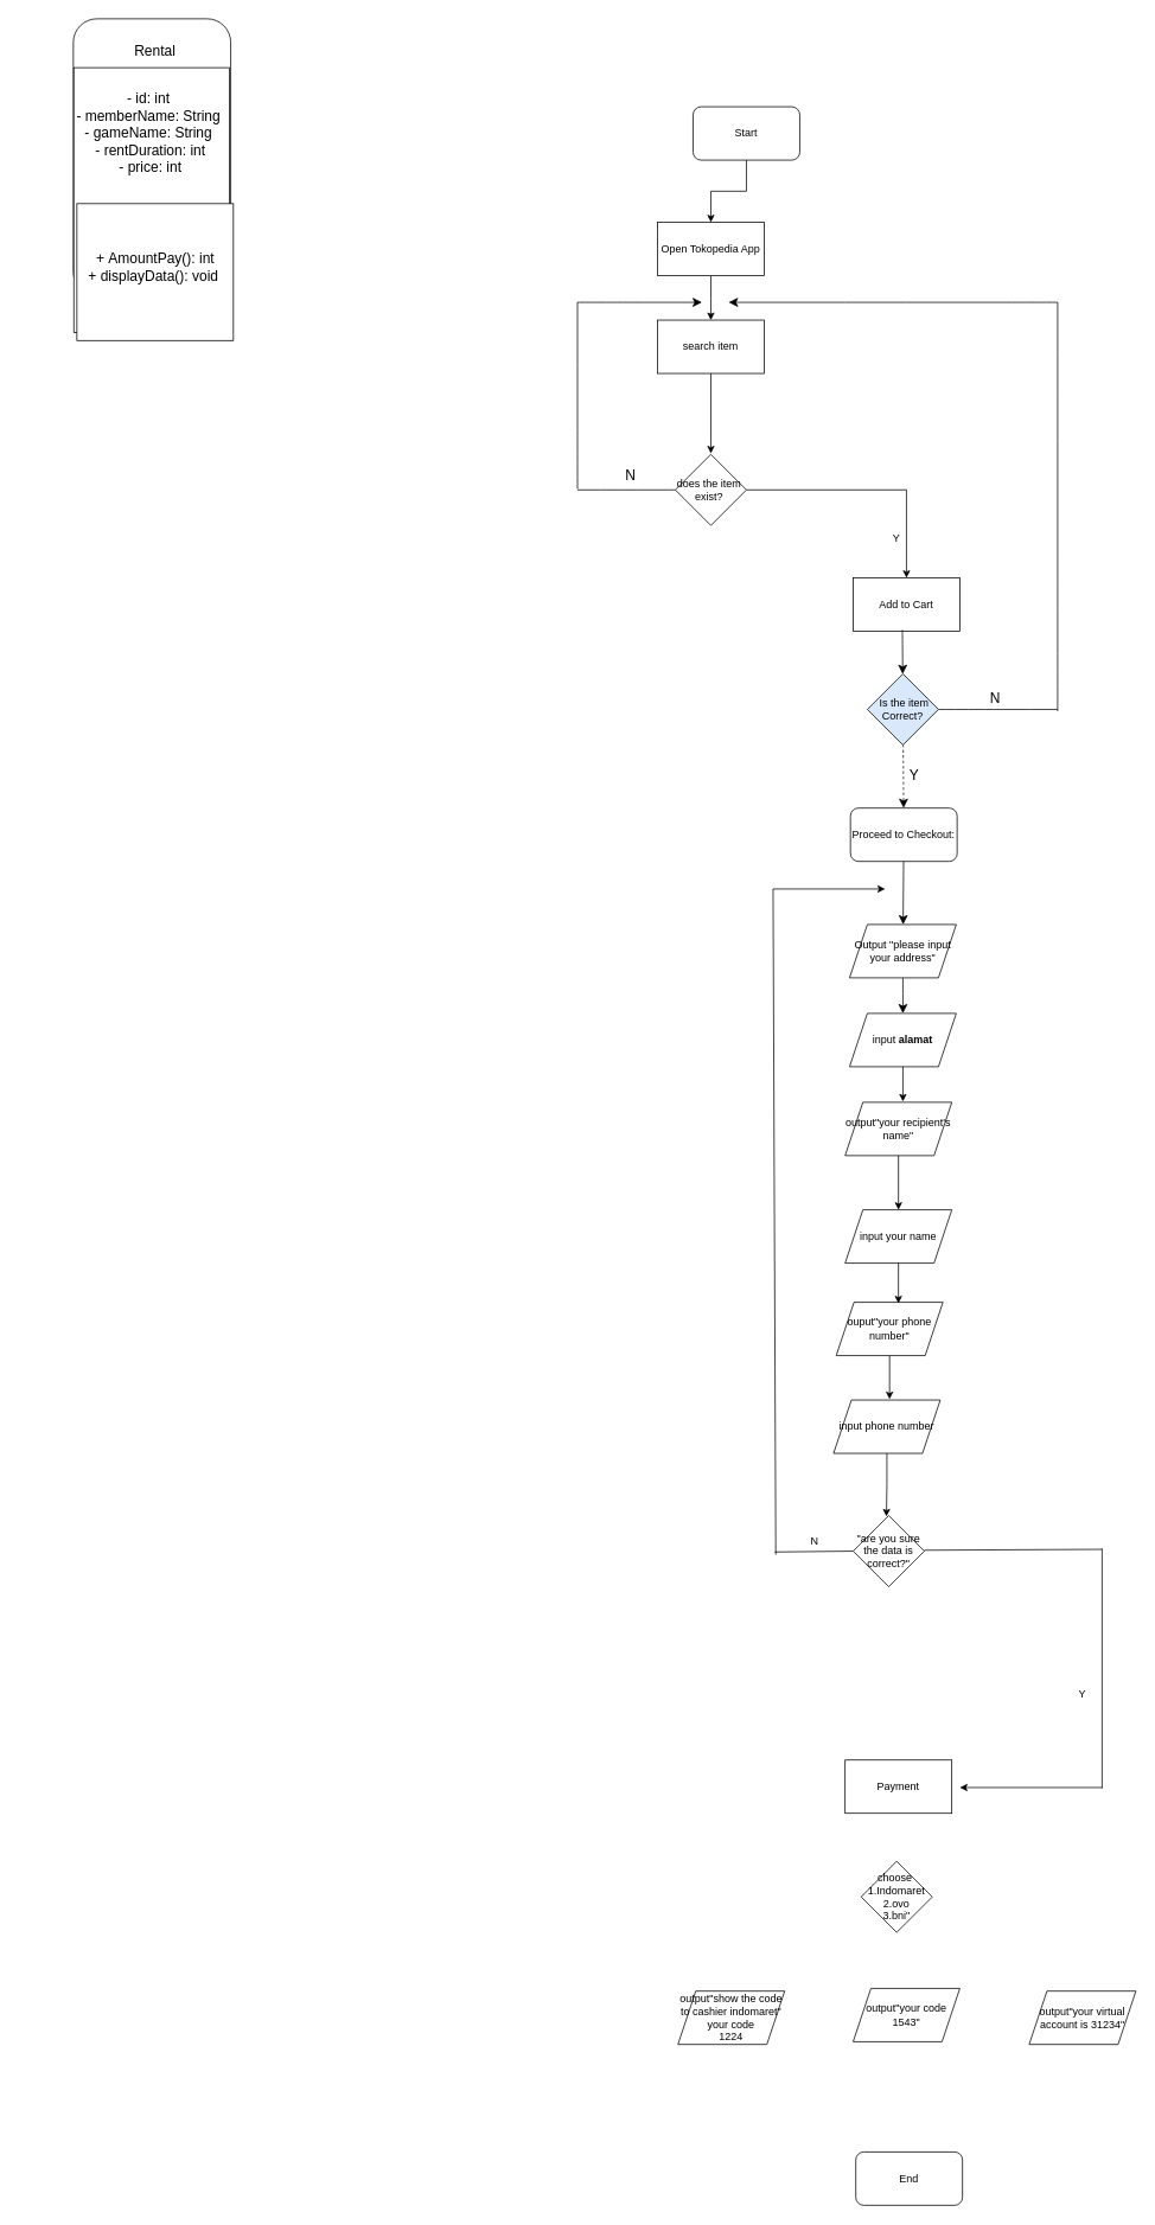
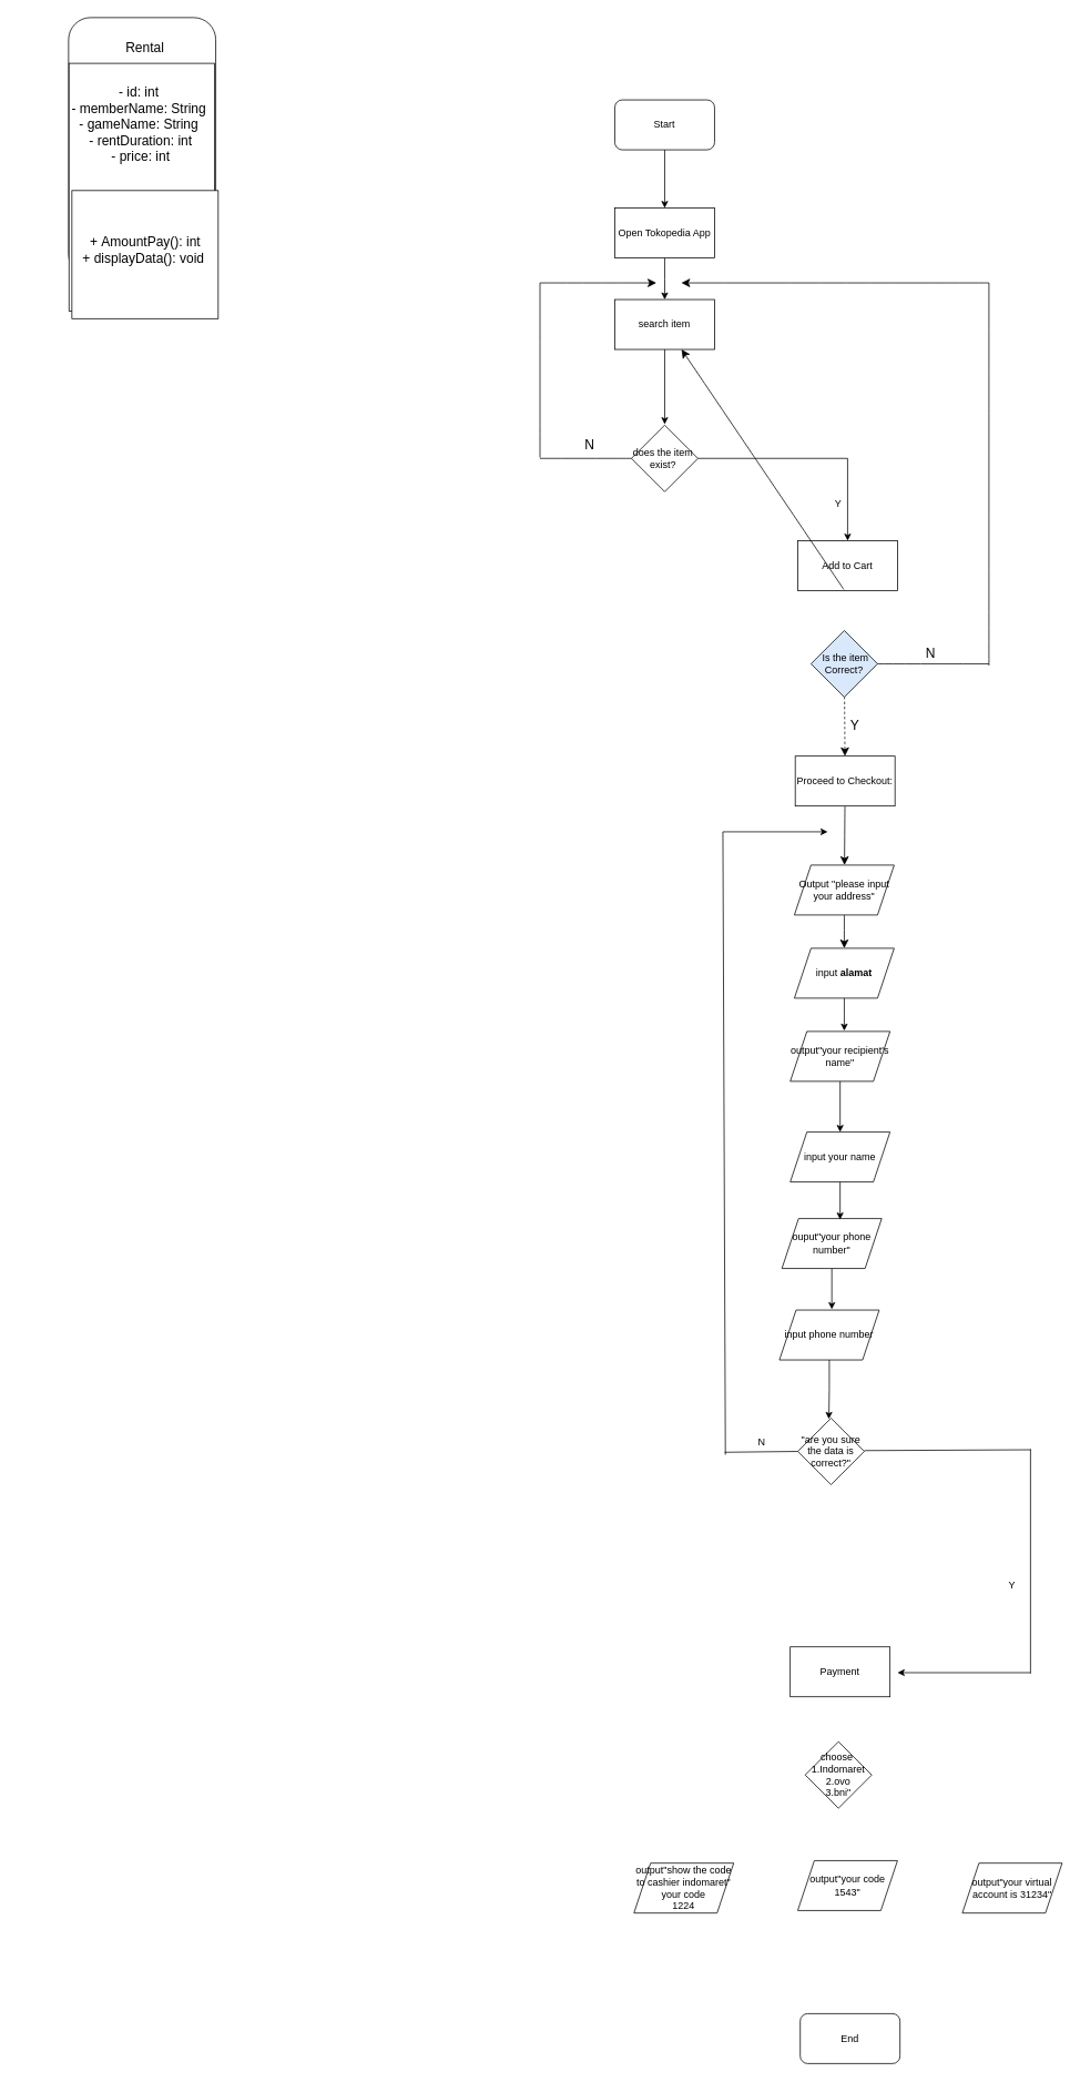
  <mxCell id="0" />
  <mxCell id="1" parent="0" />
  <mxCell id="2" value="" style="rounded=1;whiteSpace=wrap;html=1;" parent="1" vertex="1"><mxGeometry x="82" y="20" width="177" height="311" as="geometry" /></mxCell>
  <mxCell id="3" value="" style="rounded=0;whiteSpace=wrap;html=1;" parent="1" vertex="1"><mxGeometry x="82.5" y="75" width="175" height="298" as="geometry" /></mxCell>
  <mxCell id="4" value="Rental" style="text;html=1;align=center;verticalAlign=middle;whiteSpace=wrap;rounded=0;fontSize=16;" parent="1" vertex="1"><mxGeometry x="144" y="41" width="60" height="30" as="geometry" /></mxCell>
  <mxCell id="5" value="&lt;span class=&quot;hljs-operator&quot;&gt;-&lt;/span&gt; id: &lt;span class=&quot;hljs-type&quot;&gt;int&lt;/span&gt;&amp;nbsp;&lt;br&gt;&lt;span class=&quot;hljs-operator&quot;&gt;-&lt;/span&gt; memberName: String&amp;nbsp;&lt;br&gt;&lt;span class=&quot;hljs-operator&quot;&gt;-&lt;/span&gt; gameName: String&amp;nbsp;&lt;br&gt;&lt;span class=&quot;hljs-operator&quot;&gt;-&lt;/span&gt; rentDuration: &lt;span class=&quot;hljs-type&quot;&gt;int&lt;/span&gt;&lt;br&gt;&lt;span class=&quot;hljs-operator&quot;&gt;-&lt;/span&gt; price: int&lt;div&gt;&lt;br&gt;&lt;/div&gt;" style="text;html=1;align=center;verticalAlign=middle;whiteSpace=wrap;rounded=0;fontSize=16;" parent="1" vertex="1"><mxGeometry x="20" y="69" width="298" height="177" as="geometry" /></mxCell>
  <mxCell id="6" value="" style="rounded=0;whiteSpace=wrap;html=1;" parent="1" vertex="1"><mxGeometry x="86" y="228" width="176" height="154" as="geometry" /></mxCell>
  <mxCell id="7" value="&lt;span class=&quot;hljs-operator&quot;&gt;+&lt;/span&gt;&amp;nbsp;AmountPay(): &lt;span class=&quot;hljs-type&quot;&gt;int&lt;/span&gt;&lt;div&gt;&lt;span class=&quot;hljs-operator&quot;&gt;+&lt;/span&gt; displayData(): void&amp;nbsp;&lt;br&gt;&lt;/div&gt;" style="text;html=1;align=center;verticalAlign=middle;whiteSpace=wrap;rounded=0;fontSize=16;" parent="1" vertex="1"><mxGeometry x="83.5" y="285" width="180.5" height="27" as="geometry" /></mxCell>
  <mxCell id="8" value="" style="edgeStyle=orthogonalEdgeStyle;rounded=0;orthogonalLoop=1;jettySize=auto;html=1;" edge="1" parent="1" source="9" target="11"><mxGeometry relative="1" as="geometry" /></mxCell>
- <mxCell id="9" value=" Start" style="rounded=1;whiteSpace=wrap;html=1;" vertex="1" parent="1"><mxGeometry x="779" y="119" width="120" height="60" as="geometry" /></mxCell>
+ <mxCell id="9" value=" Start" style="rounded=1;whiteSpace=wrap;html=1;" vertex="1" parent="1"><mxGeometry x="739" y="119" width="120" height="60" as="geometry" /></mxCell>
  <mxCell id="10" value="" style="edgeStyle=orthogonalEdgeStyle;rounded=0;orthogonalLoop=1;jettySize=auto;html=1;" edge="1" parent="1" source="11"><mxGeometry relative="1" as="geometry"><mxPoint x="799" y="359" as="targetPoint" /></mxGeometry></mxCell>
  <mxCell id="11" value="Open Tokopedia App" style="rounded=0;whiteSpace=wrap;html=1;" vertex="1" parent="1"><mxGeometry x="739" y="249" width="120" height="60" as="geometry" /></mxCell>
  <mxCell id="12" value="" style="edgeStyle=orthogonalEdgeStyle;rounded=0;orthogonalLoop=1;jettySize=auto;html=1;" edge="1" parent="1"><mxGeometry relative="1" as="geometry"><mxPoint x="799" y="419" as="sourcePoint" /><mxPoint x="799" y="509" as="targetPoint" /></mxGeometry></mxCell>
  <mxCell id="13" value="search item" style="rounded=0;whiteSpace=wrap;html=1;" vertex="1" parent="1"><mxGeometry x="739" y="359" width="120" height="60" as="geometry" /></mxCell>
  <mxCell id="14" style="edgeStyle=orthogonalEdgeStyle;rounded=0;orthogonalLoop=1;jettySize=auto;html=1;" edge="1" parent="1" source="15" target="16"><mxGeometry relative="1" as="geometry" /></mxCell>
  <mxCell id="15" value="does the item&amp;nbsp; exist?&amp;nbsp;" style="rhombus;whiteSpace=wrap;html=1;" vertex="1" parent="1"><mxGeometry x="759" y="510" width="80" height="80" as="geometry" /></mxCell>
  <mxCell id="16" value="Add to Cart" style="rounded=0;whiteSpace=wrap;html=1;" vertex="1" parent="1"><mxGeometry x="959" y="649" width="120" height="60" as="geometry" /></mxCell>
  <mxCell id="17" value="Y" style="text;html=1;align=center;verticalAlign=middle;whiteSpace=wrap;rounded=0;" vertex="1" parent="1"><mxGeometry x="978" y="590" width="60" height="30" as="geometry" /></mxCell>
  <mxCell id="18" style="edgeStyle=none;curved=1;rounded=0;orthogonalLoop=1;jettySize=auto;html=1;fontSize=12;startSize=8;endSize=8;dashed=1;" edge="1" parent="1" source="19" target="22"><mxGeometry relative="1" as="geometry" /></mxCell>
  <mxCell id="19" value="&amp;nbsp;Is the item Correct?" style="rhombus;whiteSpace=wrap;html=1;fillColor=#dae8fc;" vertex="1" parent="1"><mxGeometry x="975" y="757" width="80" height="80" as="geometry" /></mxCell>
- <mxCell id="20" value="" style="endArrow=classic;html=1;rounded=0;fontSize=12;startSize=8;endSize=8;curved=1;exitX=0.462;exitY=0.977;exitDx=0;exitDy=0;exitPerimeter=0;" edge="1" parent="1" source="16" target="19"><mxGeometry width="50" height="50" relative="1" as="geometry"><mxPoint x="909" y="769" as="sourcePoint" /><mxPoint x="959" y="719" as="targetPoint" /></mxGeometry></mxCell>
+ <mxCell id="20" value="" style="endArrow=classic;html=1;rounded=0;fontSize=12;startSize=8;endSize=8;curved=1;exitX=0.462;exitY=0.977;exitDx=0;exitDy=0;exitPerimeter=0;" edge="1" parent="1" source="16" target="13"><mxGeometry width="50" height="50" relative="1" as="geometry"><mxPoint x="909" y="769" as="sourcePoint" /><mxPoint x="959" y="719" as="targetPoint" /></mxGeometry></mxCell>
  <mxCell id="21" style="edgeStyle=none;curved=1;rounded=0;orthogonalLoop=1;jettySize=auto;html=1;fontSize=12;startSize=8;endSize=8;" edge="1" parent="1" source="22" target="29"><mxGeometry relative="1" as="geometry" /></mxCell>
- <mxCell id="22" value="Proceed to Checkout:" style="whiteSpace=wrap;html=1;rounded=1;" vertex="1" parent="1"><mxGeometry x="956" y="908" width="120" height="60" as="geometry" /></mxCell>
+ <mxCell id="22" value="Proceed to Checkout:" style="rounded=0;whiteSpace=wrap;html=1;" vertex="1" parent="1"><mxGeometry x="956" y="908" width="120" height="60" as="geometry" /></mxCell>
  <mxCell id="23" value="Y" style="text;html=1;align=center;verticalAlign=middle;whiteSpace=wrap;rounded=0;fontSize=16;" vertex="1" parent="1"><mxGeometry x="998" y="856" width="60" height="30" as="geometry" /></mxCell>
  <mxCell id="24" value="" style="endArrow=none;html=1;rounded=0;fontSize=12;startSize=8;endSize=8;curved=1;exitX=1;exitY=0.5;exitDx=0;exitDy=0;" edge="1" parent="1"><mxGeometry width="50" height="50" relative="1" as="geometry"><mxPoint x="1055" y="797" as="sourcePoint" /><mxPoint x="1189" y="797" as="targetPoint" /></mxGeometry></mxCell>
  <mxCell id="25" value="" style="endArrow=none;html=1;rounded=0;fontSize=12;startSize=8;endSize=8;curved=1;" edge="1" parent="1"><mxGeometry width="50" height="50" relative="1" as="geometry"><mxPoint x="1189" y="799" as="sourcePoint" /><mxPoint x="1189" y="339" as="targetPoint" /></mxGeometry></mxCell>
  <mxCell id="26" value="" style="endArrow=classic;html=1;rounded=0;fontSize=12;startSize=8;endSize=8;curved=1;" edge="1" parent="1"><mxGeometry width="50" height="50" relative="1" as="geometry"><mxPoint x="1189" y="339" as="sourcePoint" /><mxPoint x="819" y="339" as="targetPoint" /></mxGeometry></mxCell>
  <mxCell id="27" value="N" style="text;html=1;align=center;verticalAlign=middle;whiteSpace=wrap;rounded=0;fontSize=16;" vertex="1" parent="1"><mxGeometry x="1089" y="769" width="60" height="30" as="geometry" /></mxCell>
  <mxCell id="28" style="edgeStyle=none;curved=1;rounded=0;orthogonalLoop=1;jettySize=auto;html=1;fontSize=12;startSize=8;endSize=8;" edge="1" parent="1" source="29" target="31"><mxGeometry relative="1" as="geometry" /></mxCell>
  <mxCell id="29" value="Output &quot;please input your address&quot;" style="shape=parallelogram;perimeter=parallelogramPerimeter;whiteSpace=wrap;html=1;fixedSize=1;" vertex="1" parent="1"><mxGeometry x="955" y="1039" width="120" height="60" as="geometry" /></mxCell>
  <mxCell id="30" style="edgeStyle=orthogonalEdgeStyle;rounded=0;orthogonalLoop=1;jettySize=auto;html=1;" edge="1" parent="1" source="31"><mxGeometry relative="1" as="geometry"><mxPoint x="1015" y="1238.157" as="targetPoint" /></mxGeometry></mxCell>
  <mxCell id="31" value="input &lt;b&gt;alamat&lt;/b&gt;" style="shape=parallelogram;perimeter=parallelogramPerimeter;whiteSpace=wrap;html=1;fixedSize=1;" vertex="1" parent="1"><mxGeometry x="955" y="1139" width="120" height="60" as="geometry" /></mxCell>
  <mxCell id="32" value="" style="endArrow=none;html=1;rounded=0;fontSize=12;startSize=8;endSize=8;curved=1;exitX=0;exitY=0.5;exitDx=0;exitDy=0;" edge="1" parent="1" source="15"><mxGeometry width="50" height="50" relative="1" as="geometry"><mxPoint x="769" y="549" as="sourcePoint" /><mxPoint x="649" y="550" as="targetPoint" /></mxGeometry></mxCell>
  <mxCell id="33" value="" style="endArrow=none;html=1;rounded=0;fontSize=12;startSize=8;endSize=8;curved=1;" edge="1" parent="1"><mxGeometry width="50" height="50" relative="1" as="geometry"><mxPoint x="649" y="549" as="sourcePoint" /><mxPoint x="649" y="339" as="targetPoint" /></mxGeometry></mxCell>
  <mxCell id="34" value="" style="endArrow=classic;html=1;rounded=0;fontSize=12;startSize=8;endSize=8;curved=1;" edge="1" parent="1"><mxGeometry width="50" height="50" relative="1" as="geometry"><mxPoint x="649" y="339" as="sourcePoint" /><mxPoint x="789" y="339" as="targetPoint" /></mxGeometry></mxCell>
  <mxCell id="35" value="N" style="text;html=1;align=center;verticalAlign=middle;whiteSpace=wrap;rounded=0;fontSize=16;" vertex="1" parent="1"><mxGeometry x="679" y="519" width="60" height="30" as="geometry" /></mxCell>
  <mxCell id="36" value="Payment" style="rounded=0;whiteSpace=wrap;html=1;" vertex="1" parent="1"><mxGeometry x="950" y="1979" width="120" height="60" as="geometry" /></mxCell>
  <mxCell id="37" value="&quot;are you sure the data is correct?&quot;" style="rhombus;whiteSpace=wrap;html=1;" vertex="1" parent="1"><mxGeometry x="959" y="1704" width="80" height="80" as="geometry" /></mxCell>
  <mxCell id="38" value="" style="endArrow=classic;html=1;rounded=0;entryX=1;entryY=0.5;entryDx=0;entryDy=0;" edge="1" parent="1"><mxGeometry width="50" height="50" relative="1" as="geometry"><mxPoint x="1239" y="2010" as="sourcePoint" /><mxPoint x="1079" y="2010" as="targetPoint" /></mxGeometry></mxCell>
  <mxCell id="39" value="" style="endArrow=none;html=1;rounded=0;" edge="1" parent="1"><mxGeometry width="50" height="50" relative="1" as="geometry"><mxPoint x="1239" y="2011" as="sourcePoint" /><mxPoint x="1239" y="1741" as="targetPoint" /></mxGeometry></mxCell>
  <mxCell id="40" value="" style="endArrow=none;html=1;rounded=0;exitX=1;exitY=0.5;exitDx=0;exitDy=0;" edge="1" parent="1"><mxGeometry width="50" height="50" relative="1" as="geometry"><mxPoint x="1039" y="1743" as="sourcePoint" /><mxPoint x="1239" y="1742" as="targetPoint" /></mxGeometry></mxCell>
  <mxCell id="41" value="Y" style="text;html=1;align=center;verticalAlign=middle;whiteSpace=wrap;rounded=0;" vertex="1" parent="1"><mxGeometry x="1187" y="1890" width="60" height="30" as="geometry" /></mxCell>
  <mxCell id="42" value="" style="endArrow=classic;html=1;rounded=0;entryX=0;entryY=0.5;entryDx=0;entryDy=0;" edge="1" parent="1"><mxGeometry width="50" height="50" relative="1" as="geometry"><mxPoint x="869" y="999" as="sourcePoint" /><mxPoint x="995" y="999" as="targetPoint" /></mxGeometry></mxCell>
  <mxCell id="43" value="" style="endArrow=none;html=1;rounded=0;" edge="1" parent="1"><mxGeometry width="50" height="50" relative="1" as="geometry"><mxPoint x="872" y="1748" as="sourcePoint" /><mxPoint x="869" y="999" as="targetPoint" /></mxGeometry></mxCell>
  <mxCell id="44" value="N" style="text;html=1;align=center;verticalAlign=middle;whiteSpace=wrap;rounded=0;" vertex="1" parent="1"><mxGeometry x="886" y="1718" width="60" height="30" as="geometry" /></mxCell>
  <mxCell id="45" value="End" style="rounded=1;whiteSpace=wrap;html=1;" vertex="1" parent="1"><mxGeometry x="962" y="2420" width="120" height="60" as="geometry" /></mxCell>
  <mxCell id="46" style="edgeStyle=orthogonalEdgeStyle;rounded=0;orthogonalLoop=1;jettySize=auto;html=1;" edge="1" parent="1" source="47" target="48"><mxGeometry relative="1" as="geometry" /></mxCell>
  <mxCell id="47" value="output&quot;your&amp;nbsp;recipient's name&quot;" style="shape=parallelogram;perimeter=parallelogramPerimeter;whiteSpace=wrap;html=1;fixedSize=1;" vertex="1" parent="1"><mxGeometry x="950" y="1239" width="120" height="60" as="geometry" /></mxCell>
  <mxCell id="48" value="input your name" style="shape=parallelogram;perimeter=parallelogramPerimeter;whiteSpace=wrap;html=1;fixedSize=1;" vertex="1" parent="1"><mxGeometry x="950" y="1360" width="120" height="60" as="geometry" /></mxCell>
  <mxCell id="49" style="edgeStyle=orthogonalEdgeStyle;rounded=0;orthogonalLoop=1;jettySize=auto;html=1;" edge="1" parent="1" source="50"><mxGeometry relative="1" as="geometry"><mxPoint x="1000" y="1573.138" as="targetPoint" /></mxGeometry></mxCell>
  <mxCell id="50" value="ouput&quot;your phone number&quot;" style="shape=parallelogram;perimeter=parallelogramPerimeter;whiteSpace=wrap;html=1;fixedSize=1;" vertex="1" parent="1"><mxGeometry x="940" y="1464" width="120" height="60" as="geometry" /></mxCell>
  <mxCell id="51" value="input phone number" style="shape=parallelogram;perimeter=parallelogramPerimeter;whiteSpace=wrap;html=1;fixedSize=1;" vertex="1" parent="1"><mxGeometry x="937" y="1574" width="120" height="60" as="geometry" /></mxCell>
  <mxCell id="52" value="" style="endArrow=none;html=1;rounded=0;entryX=0;entryY=0.5;entryDx=0;entryDy=0;" edge="1" parent="1" target="37"><mxGeometry width="50" height="50" relative="1" as="geometry"><mxPoint x="871" y="1745" as="sourcePoint" /><mxPoint x="976" y="1815" as="targetPoint" /></mxGeometry></mxCell>
  <mxCell id="53" style="edgeStyle=orthogonalEdgeStyle;rounded=0;orthogonalLoop=1;jettySize=auto;html=1;entryX=0.583;entryY=0.021;entryDx=0;entryDy=0;entryPerimeter=0;" edge="1" parent="1" source="48" target="50"><mxGeometry relative="1" as="geometry" /></mxCell>
  <mxCell id="54" style="edgeStyle=orthogonalEdgeStyle;rounded=0;orthogonalLoop=1;jettySize=auto;html=1;entryX=0.468;entryY=0.013;entryDx=0;entryDy=0;entryPerimeter=0;" edge="1" parent="1" source="51" target="37"><mxGeometry relative="1" as="geometry" /></mxCell>
  <mxCell id="55" value="choose&amp;nbsp;&lt;div&gt;1.Indomaret&lt;/div&gt;&lt;div&gt;2.ovo&lt;/div&gt;&lt;div&gt;3.bni&quot;&lt;/div&gt;" style="rhombus;whiteSpace=wrap;html=1;" vertex="1" parent="1"><mxGeometry x="968" y="2093" width="80" height="80" as="geometry" /></mxCell>
  <mxCell id="56" value="output&quot;show the code to cashier indomaret&quot;&lt;div&gt;your code&lt;br&gt;1224&lt;/div&gt;" style="shape=parallelogram;perimeter=parallelogramPerimeter;whiteSpace=wrap;html=1;fixedSize=1;" vertex="1" parent="1"><mxGeometry x="762" y="2239" width="120" height="60" as="geometry" /></mxCell>
  <mxCell id="57" value="output&quot;your code 1543&quot;" style="shape=parallelogram;perimeter=parallelogramPerimeter;whiteSpace=wrap;html=1;fixedSize=1;" vertex="1" parent="1"><mxGeometry x="959" y="2236" width="120" height="60" as="geometry" /></mxCell>
  <mxCell id="58" value="output&quot;your virtual account is 31234&quot;" style="shape=parallelogram;perimeter=parallelogramPerimeter;whiteSpace=wrap;html=1;fixedSize=1;" vertex="1" parent="1"><mxGeometry x="1157" y="2239" width="120" height="60" as="geometry" /></mxCell>
